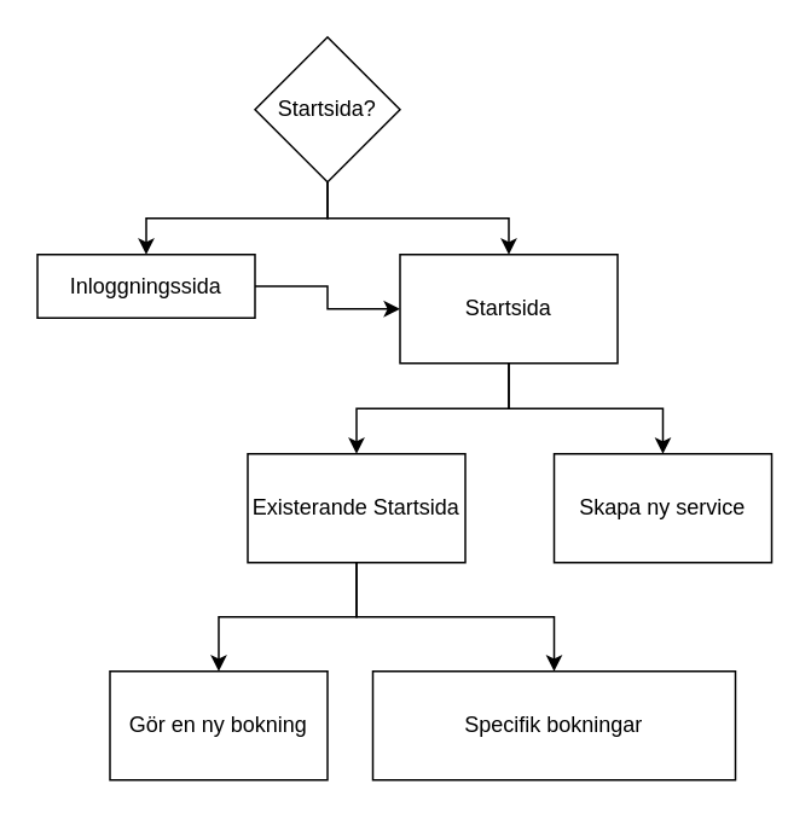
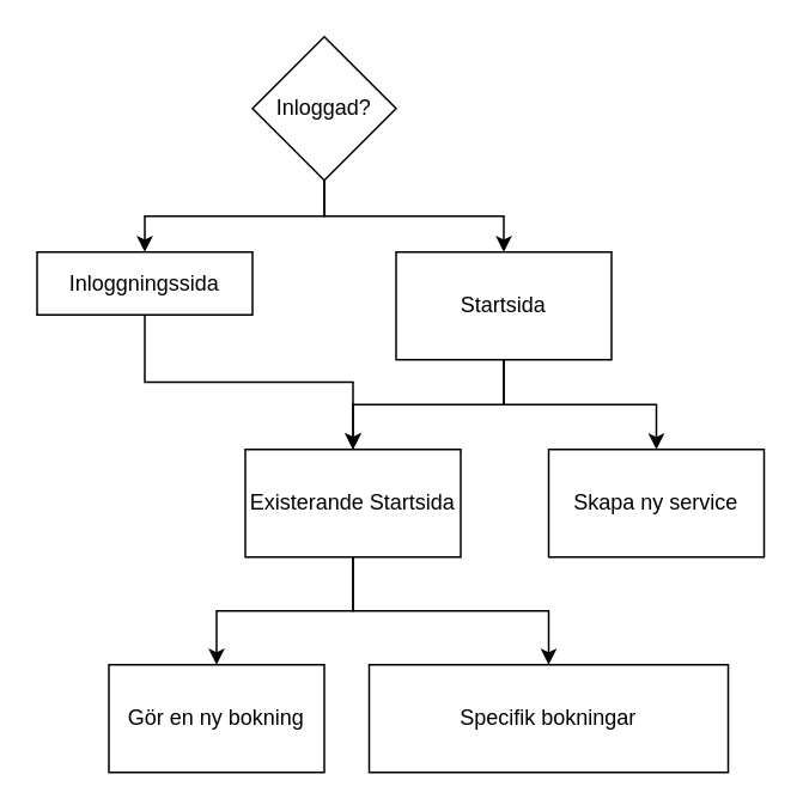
  <mxCell id="0" />
  <mxCell id="1" parent="0" />
  <mxCell id="2" style="edgeStyle=orthogonalEdgeStyle;rounded=0;orthogonalLoop=1;jettySize=auto;html=1;entryX=0.5;entryY=0;entryDx=0;entryDy=0;" edge="1" parent="1" source="4" target="12"><mxGeometry relative="1" as="geometry" /></mxCell>
  <mxCell id="3" style="edgeStyle=orthogonalEdgeStyle;rounded=0;orthogonalLoop=1;jettySize=auto;html=1;" edge="1" parent="1" source="4" target="13"><mxGeometry relative="1" as="geometry" /></mxCell>
  <mxCell id="4" value="Startsida" style="rounded=0;whiteSpace=wrap;html=1;" vertex="1" parent="1"><mxGeometry x="220" y="140" width="120" height="60" as="geometry" /></mxCell>
  <mxCell id="5" style="edgeStyle=orthogonalEdgeStyle;rounded=0;orthogonalLoop=1;jettySize=auto;html=1;" edge="1" parent="1" source="7" target="4"><mxGeometry relative="1" as="geometry" /></mxCell>
  <mxCell id="6" style="edgeStyle=orthogonalEdgeStyle;rounded=0;orthogonalLoop=1;jettySize=auto;html=1;" edge="1" parent="1" source="7" target="9"><mxGeometry relative="1" as="geometry" /></mxCell>
- <mxCell id="7" value="Startsida?" style="rhombus;whiteSpace=wrap;html=1;" vertex="1" parent="1"><mxGeometry x="140" y="20" width="80" height="80" as="geometry" /></mxCell>
- <mxCell id="8" style="edgeStyle=orthogonalEdgeStyle;rounded=0;orthogonalLoop=1;jettySize=auto;html=1;entryX=0;entryY=0.5;entryDx=0;entryDy=0;" edge="1" parent="1" source="9" target="4"><mxGeometry relative="1" as="geometry" /></mxCell>
+ <mxCell id="7" value="Inloggad?" style="rhombus;whiteSpace=wrap;html=1;" vertex="1" parent="1"><mxGeometry x="140" y="20" width="80" height="80" as="geometry" /></mxCell>
+ <mxCell id="8" style="edgeStyle=orthogonalEdgeStyle;rounded=0;orthogonalLoop=1;jettySize=auto;html=1;" edge="1" parent="1" source="9" target="12"><mxGeometry relative="1" as="geometry" /></mxCell>
  <mxCell id="9" value="Inloggningssida" style="rounded=0;whiteSpace=wrap;html=1;" vertex="1" parent="1"><mxGeometry x="20" y="140" width="120" height="35" as="geometry" /></mxCell>
  <mxCell id="10" style="edgeStyle=orthogonalEdgeStyle;rounded=0;orthogonalLoop=1;jettySize=auto;html=1;" edge="1" parent="1" source="12" target="14"><mxGeometry relative="1" as="geometry" /></mxCell>
  <mxCell id="11" style="edgeStyle=orthogonalEdgeStyle;rounded=0;orthogonalLoop=1;jettySize=auto;html=1;" edge="1" parent="1" source="12" target="15"><mxGeometry relative="1" as="geometry" /></mxCell>
  <mxCell id="12" value="Existerande Startsida" style="rounded=0;whiteSpace=wrap;html=1;" vertex="1" parent="1"><mxGeometry x="136" y="250" width="120" height="60" as="geometry" /></mxCell>
  <mxCell id="13" value="Skapa ny service" style="rounded=0;whiteSpace=wrap;html=1;" vertex="1" parent="1"><mxGeometry x="305" y="250" width="120" height="60" as="geometry" /></mxCell>
  <mxCell id="14" value="Gör en ny bokning" style="rounded=0;whiteSpace=wrap;html=1;" vertex="1" parent="1"><mxGeometry x="60" y="370" width="120" height="60" as="geometry" /></mxCell>
  <mxCell id="15" value="Specifik bokningar" style="rounded=0;whiteSpace=wrap;html=1;" vertex="1" parent="1"><mxGeometry x="205" y="370" width="200" height="60" as="geometry" /></mxCell>
